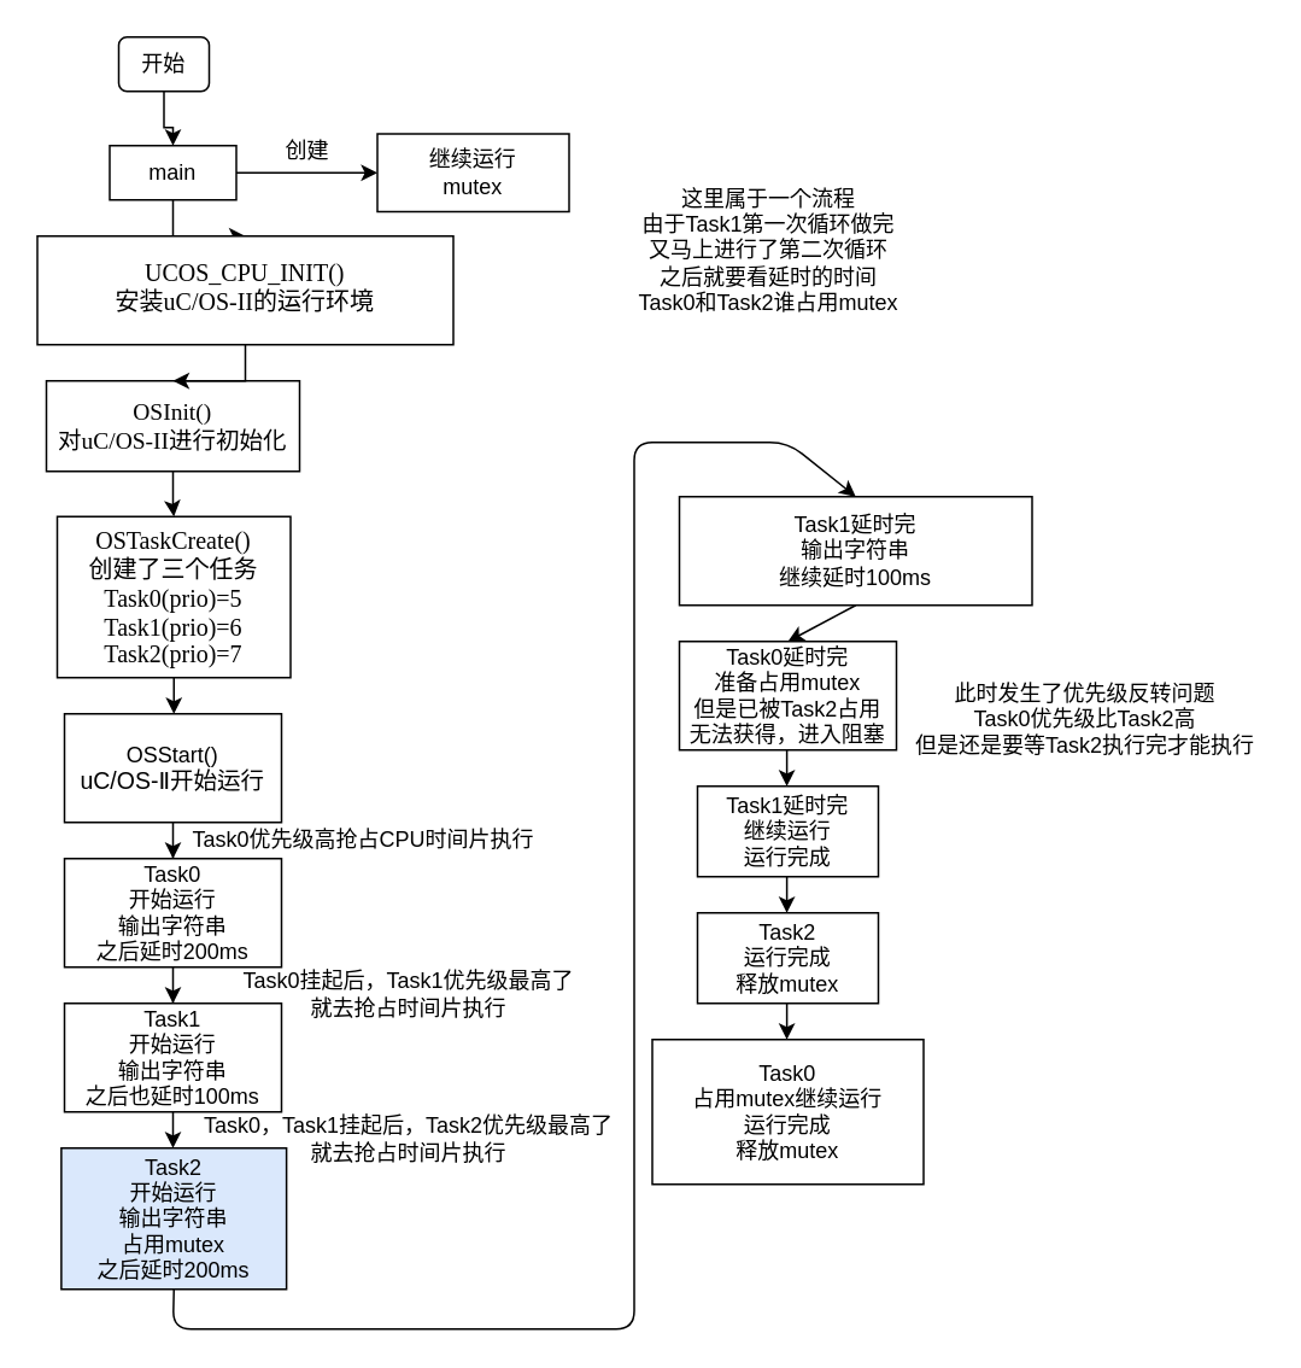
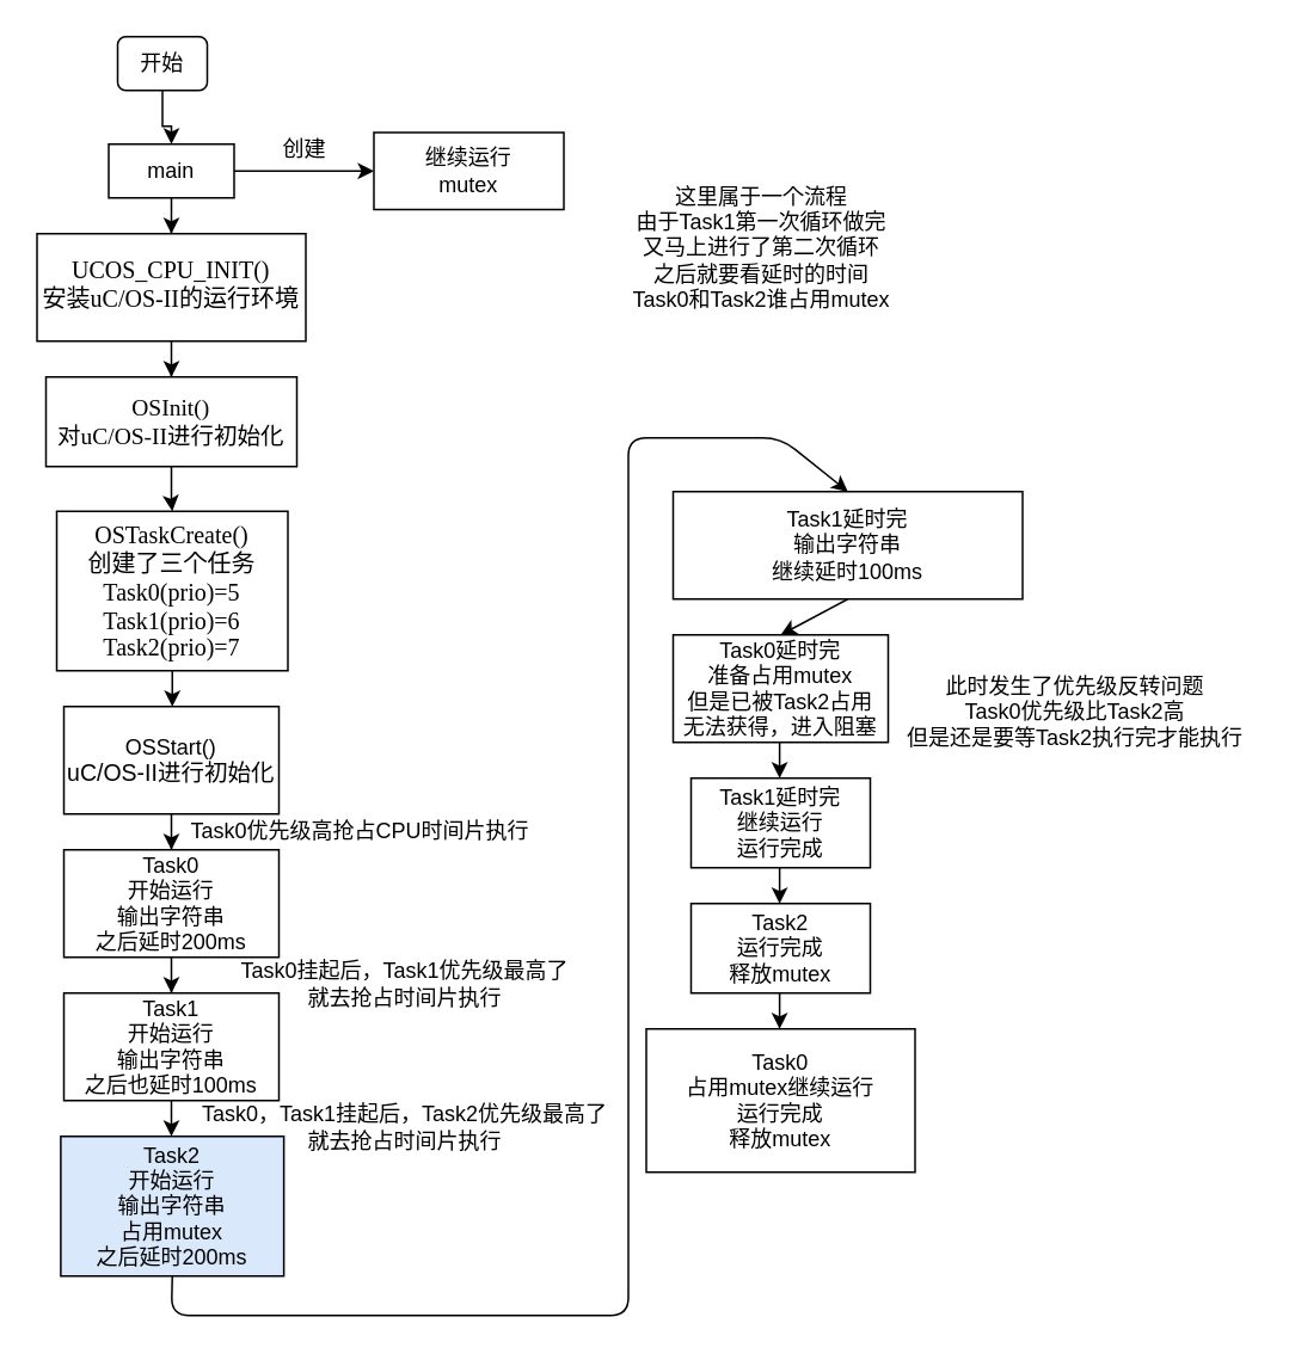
  <mxCell id="0" />
  <mxCell id="1" parent="0" />
  <mxCell id="2" parent="1" style="edgeStyle=orthogonalEdgeStyle;rounded=0;orthogonalLoop=1;jettySize=auto;html=1;entryX=0.5;entryY=0;entryDx=0;entryDy=0;" edge="1" source="3" target="6"><mxGeometry as="geometry" relative="1" /></mxCell>
  <mxCell id="3" value="开始" parent="1" style="rounded=1;whiteSpace=wrap;html=1;" vertex="1"><mxGeometry x="65" y="20" as="geometry" width="50" height="30" /></mxCell>
  <mxCell id="4" parent="1" style="edgeStyle=orthogonalEdgeStyle;rounded=0;orthogonalLoop=1;jettySize=auto;html=1;entryX=0.5;entryY=0;entryDx=0;entryDy=0;" edge="1" source="6" target="18"><mxGeometry as="geometry" relative="1" /></mxCell>
  <mxCell id="5" parent="1" style="edgeStyle=orthogonalEdgeStyle;rounded=0;orthogonalLoop=1;jettySize=auto;html=1;entryX=0;entryY=0.5;entryDx=0;entryDy=0;" edge="1" source="6" target="21"><mxGeometry as="geometry" relative="1" /></mxCell>
  <mxCell id="6" value="main" parent="1" style="rounded=0;whiteSpace=wrap;html=1;" vertex="1"><mxGeometry as="geometry" x="60" y="80" width="70" height="30" /></mxCell>
  <mxCell id="7" parent="1" style="edgeStyle=orthogonalEdgeStyle;rounded=0;orthogonalLoop=1;jettySize=auto;html=1;entryX=0.5;entryY=0;entryDx=0;entryDy=0;" edge="1" source="8" target="23"><mxGeometry as="geometry" relative="1" /></mxCell>
  <mxCell id="8" value="Task1&lt;br&gt;开始运行&lt;br&gt;输出字符串&lt;br&gt;之后也延时100ms" parent="1" style="rounded=0;whiteSpace=wrap;html=1;" vertex="1"><mxGeometry as="geometry" x="35" y="554" width="120" height="60" /></mxCell>
  <mxCell id="9" parent="1" style="edgeStyle=orthogonalEdgeStyle;rounded=0;orthogonalLoop=1;jettySize=auto;html=1;entryX=0.5;entryY=0;entryDx=0;entryDy=0;" edge="1" source="10" target="8"><mxGeometry as="geometry" relative="1" /></mxCell>
  <mxCell id="10" value="Task0&lt;br&gt;开始运行&lt;br&gt;输出字符串&lt;br&gt;之后延时200ms" parent="1" style="rounded=0;whiteSpace=wrap;html=1;" vertex="1"><mxGeometry as="geometry" x="35" y="474" width="120" height="60" /></mxCell>
  <mxCell id="11" parent="1" style="edgeStyle=orthogonalEdgeStyle;rounded=0;orthogonalLoop=1;jettySize=auto;html=1;entryX=0.5;entryY=0;entryDx=0;entryDy=0;" edge="1" source="12" target="10"><mxGeometry as="geometry" relative="1" /></mxCell>
- <mxCell id="12" value="OSStart()&lt;br&gt;&lt;span lang=&quot;EN-US&quot; style=&quot;text-align: center ; color: rgb(0 , 0 , 0) ; text-transform: none ; text-indent: 0px ; letter-spacing: normal ; font-size: 13px ; font-style: normal ; font-variant: normal ; font-weight: 400 ; text-decoration: none ; word-spacing: 0px&quot;&gt;uC/OS-Ⅱ开始运行&lt;/span&gt;" parent="1" style="rounded=0;whiteSpace=wrap;html=1;" vertex="1"><mxGeometry as="geometry" x="35" y="394" width="120" height="60" /></mxCell>
+ <mxCell id="12" value="OSStart()&lt;br&gt;&lt;span lang=&quot;EN-US&quot; style=&quot;text-align: center ; color: rgb(0 , 0 , 0) ; text-transform: none ; text-indent: 0px ; letter-spacing: normal ; font-size: 13px ; font-style: normal ; font-variant: normal ; font-weight: 400 ; text-decoration: none ; word-spacing: 0px&quot;&gt;uC/OS-II进行初始化&lt;/span&gt;" parent="1" style="rounded=0;whiteSpace=wrap;html=1;" vertex="1"><mxGeometry as="geometry" x="35" y="394" width="120" height="60" /></mxCell>
  <mxCell id="13" parent="1" style="edgeStyle=orthogonalEdgeStyle;rounded=0;orthogonalLoop=1;jettySize=auto;html=1;entryX=0.5;entryY=0;entryDx=0;entryDy=0;" edge="1" source="14" target="12"><mxGeometry as="geometry" relative="1" /></mxCell>
  <mxCell id="14" value="&lt;span lang=&quot;EN-US&quot; style=&quot;font-size: 10.0pt ; font-family: &amp;#34;times new roman&amp;#34; , serif&quot;&gt;OSTaskCreate()&lt;br&gt;创建了三个任务&lt;br&gt;Task0(prio)=5&lt;br&gt;Task1(prio)=6&lt;br&gt;Task2(prio)=7&lt;br&gt;&lt;/span&gt;" parent="1" style="rounded=0;whiteSpace=wrap;html=1;" vertex="1"><mxGeometry as="geometry" x="31" y="285" width="129" height="89" /></mxCell>
  <mxCell id="15" parent="1" style="edgeStyle=orthogonalEdgeStyle;rounded=0;orthogonalLoop=1;jettySize=auto;html=1;entryX=0.5;entryY=0;entryDx=0;entryDy=0;" edge="1" source="16" target="14"><mxGeometry as="geometry" relative="1" /></mxCell>
  <mxCell id="16" value="&lt;span lang=&quot;EN-US&quot; style=&quot;font-family: &amp;#34;times new roman&amp;#34; , serif ; font-size: 13px&quot;&gt;&lt;font style=&quot;font-size: 13px&quot;&gt;&lt;font style=&quot;font-size: 13px&quot;&gt;&lt;font style=&quot;font-size: 13px&quot;&gt;OSInit()&lt;br&gt;对&lt;span lang=&quot;EN-US&quot; style=&quot;text-align: center ; color: rgb(0 , 0 , 0) ; text-transform: none ; text-indent: 0px ; letter-spacing: normal ; font-style: normal ; font-variant: normal ; font-weight: 400 ; text-decoration: none ; word-spacing: 0px&quot;&gt;uC/OS-II进行初始化&lt;/span&gt;&lt;/font&gt;&lt;/font&gt;&lt;/font&gt;&lt;/span&gt;" parent="1" style="rounded=0;whiteSpace=wrap;html=1;" vertex="1"><mxGeometry as="geometry" x="25" y="210" width="140" height="50" /></mxCell>
  <mxCell id="17" parent="1" style="edgeStyle=orthogonalEdgeStyle;rounded=0;orthogonalLoop=1;jettySize=auto;html=1;entryX=0.5;entryY=0;entryDx=0;entryDy=0;" edge="1" source="18" target="16"><mxGeometry as="geometry" relative="1" /></mxCell>
- <mxCell id="18" value="&lt;span lang=&quot;EN-US&quot; style=&quot;font-family: &amp;#34;times new roman&amp;#34; , serif ; font-size: 13.33px&quot;&gt;&lt;font style=&quot;font-size: 13.33px&quot;&gt;&lt;font style=&quot;font-size: 13.33px&quot;&gt;&lt;font style=&quot;font-size: 13.33px&quot;&gt;&lt;font style=&quot;font-size: 13.33px&quot;&gt;&lt;font style=&quot;font-size: 13.33px&quot;&gt;UCOS_CPU_INIT()&lt;br&gt;安装&lt;span lang=&quot;EN-US&quot; style=&quot;font-family: &amp;#34;times new roman&amp;#34; , serif&quot;&gt;uC/OS-II的运行环境&lt;/span&gt;&lt;/font&gt;&lt;/font&gt;&lt;/font&gt;&lt;/font&gt;&lt;/font&gt;&lt;b&gt;&lt;i&gt;&lt;u&gt;&lt;sub&gt;&lt;sup style=&quot;font-size: 13.33px&quot;&gt;&lt;strike&gt;&lt;br&gt;&lt;/strike&gt;&lt;/sup&gt;&lt;/sub&gt;&lt;/u&gt;&lt;/i&gt;&lt;/b&gt;&lt;/span&gt;" parent="1" style="rounded=0;whiteSpace=wrap;html=1;" vertex="1"><mxGeometry x="20" y="130" as="geometry" width="230" height="60" /></mxCell>
+ <mxCell id="18" value="&lt;span lang=&quot;EN-US&quot; style=&quot;font-family: &amp;#34;times new roman&amp;#34; , serif ; font-size: 13.33px&quot;&gt;&lt;font style=&quot;font-size: 13.33px&quot;&gt;&lt;font style=&quot;font-size: 13.33px&quot;&gt;&lt;font style=&quot;font-size: 13.33px&quot;&gt;&lt;font style=&quot;font-size: 13.33px&quot;&gt;&lt;font style=&quot;font-size: 13.33px&quot;&gt;UCOS_CPU_INIT()&lt;br&gt;安装&lt;span lang=&quot;EN-US&quot; style=&quot;font-family: &amp;#34;times new roman&amp;#34; , serif&quot;&gt;uC/OS-II的运行环境&lt;/span&gt;&lt;/font&gt;&lt;/font&gt;&lt;/font&gt;&lt;/font&gt;&lt;/font&gt;&lt;b&gt;&lt;i&gt;&lt;u&gt;&lt;sub&gt;&lt;sup style=&quot;font-size: 13.33px&quot;&gt;&lt;strike&gt;&lt;br&gt;&lt;/strike&gt;&lt;/sup&gt;&lt;/sub&gt;&lt;/u&gt;&lt;/i&gt;&lt;/b&gt;&lt;/span&gt;" parent="1" style="rounded=0;whiteSpace=wrap;html=1;" vertex="1"><mxGeometry as="geometry" x="20" y="130" width="150" height="60" /></mxCell>
  <mxCell id="19" value="Task0优先级高抢占CPU时间片执行" parent="1" style="text;html=1;align=center;verticalAlign=middle;resizable=0;points=[];autosize=1;" vertex="1"><mxGeometry as="geometry" x="100" y="454" width="200" height="20" /></mxCell>
  <mxCell id="20" value="Task0挂起后，Task1优先级最高了&lt;br&gt;就去抢占时间片执行" parent="1" style="text;html=1;align=center;verticalAlign=middle;resizable=0;points=[];autosize=1;" vertex="1"><mxGeometry as="geometry" x="125" y="534" width="200" height="30" /></mxCell>
  <mxCell id="21" value="继续运行&lt;br&gt;mutex" parent="1" style="rounded=0;whiteSpace=wrap;html=1;" vertex="1"><mxGeometry as="geometry" x="208" y="73.5" width="106" height="43" /></mxCell>
  <mxCell id="22" value="创建" parent="1" style="text;html=1;align=center;verticalAlign=middle;resizable=0;points=[];autosize=1;" vertex="1"><mxGeometry as="geometry" x="152" y="73.5" width="34" height="18" /></mxCell>
  <mxCell id="23" value="Task2&lt;br&gt;开始运行&lt;br&gt;输出字符串&lt;br&gt;占用mutex&lt;br&gt;之后延时200ms" parent="1" style="rounded=0;whiteSpace=wrap;html=1;fillColor=#dae8fc;" vertex="1"><mxGeometry as="geometry" x="33.25" y="634" width="124.5" height="78" /></mxCell>
  <mxCell id="24" value="Task0，Task1挂起后，Task2优先级最高了&lt;br&gt;就去抢占时间片执行" parent="1" style="text;html=1;align=center;verticalAlign=middle;resizable=0;points=[];autosize=1;" vertex="1"><mxGeometry as="geometry" x="105" y="614" width="240" height="30" /></mxCell>
  <mxCell id="25" value="Task1延时完&lt;br&gt;输出字符串&lt;br&gt;继续延时100ms" parent="1" style="rounded=0;whiteSpace=wrap;html=1;" vertex="1"><mxGeometry x="375" y="274" as="geometry" width="195" height="60" /></mxCell>
  <mxCell id="26" value="Task0延时完&lt;br&gt;准备占用mutex&lt;br&gt;但是已被Task2占用&lt;br&gt;无法获得，进入阻塞" parent="1" style="rounded=0;whiteSpace=wrap;html=1;" vertex="1"><mxGeometry as="geometry" x="375" y="354" width="120" height="60" /></mxCell>
  <mxCell id="27" value="Task2&lt;br&gt;运行完成&lt;br&gt;释放mutex" parent="1" style="rounded=0;whiteSpace=wrap;html=1;" vertex="1"><mxGeometry as="geometry" x="385" y="504" width="100" height="50" /></mxCell>
  <mxCell id="28" value="Task0&lt;br&gt;占用mutex继续运行&lt;br&gt;运行完成&lt;br&gt;释放mutex" parent="1" style="rounded=0;whiteSpace=wrap;html=1;" vertex="1"><mxGeometry as="geometry" x="360" y="574" width="150" height="80" /></mxCell>
  <mxCell id="29" value="Task1延时完&lt;br&gt;继续运行&lt;br&gt;运行完成" parent="1" style="rounded=0;whiteSpace=wrap;html=1;" vertex="1"><mxGeometry as="geometry" x="385" y="434" width="100" height="50" /></mxCell>
  <mxCell id="30" value="" parent="1" style="endArrow=classic;html=1;exitX=0.5;exitY=1;exitDx=0;exitDy=0;entryX=0.5;entryY=0;entryDx=0;entryDy=0;" edge="1" source="23" target="25"><mxGeometry as="geometry" width="50" height="50" relative="1"><mxPoint as="sourcePoint" x="270" y="724" /><mxPoint as="targetPoint" x="320" y="674" /><Array as="points"><mxPoint x="95" y="734" /><mxPoint x="350" y="734" /><mxPoint x="350" y="244" /><mxPoint x="435" y="244" /></Array></mxGeometry></mxCell>
  <mxCell id="31" value="" parent="1" style="endArrow=classic;html=1;exitX=0.5;exitY=1;exitDx=0;exitDy=0;entryX=0.5;entryY=0;entryDx=0;entryDy=0;" edge="1" source="25" target="26"><mxGeometry as="geometry" width="50" height="50" relative="1"><mxPoint as="sourcePoint" x="580" y="404" /><mxPoint as="targetPoint" x="630" y="354" /></mxGeometry></mxCell>
  <mxCell id="32" value="" parent="1" style="endArrow=classic;html=1;exitX=0.5;exitY=1;exitDx=0;exitDy=0;entryX=0.5;entryY=0;entryDx=0;entryDy=0;" edge="1"><mxGeometry as="geometry" width="50" height="50" relative="1"><mxPoint as="sourcePoint" x="434.41" y="414" /><mxPoint as="targetPoint" x="434.41" y="434" /></mxGeometry></mxCell>
  <mxCell id="33" value="" parent="1" style="endArrow=classic;html=1;exitX=0.5;exitY=1;exitDx=0;exitDy=0;entryX=0.5;entryY=0;entryDx=0;entryDy=0;" edge="1"><mxGeometry as="geometry" width="50" height="50" relative="1"><mxPoint as="sourcePoint" x="434.41" y="484" /><mxPoint as="targetPoint" x="434.41" y="504" /></mxGeometry></mxCell>
  <mxCell id="34" value="" parent="1" style="endArrow=classic;html=1;exitX=0.5;exitY=1;exitDx=0;exitDy=0;entryX=0.5;entryY=0;entryDx=0;entryDy=0;" edge="1"><mxGeometry as="geometry" width="50" height="50" relative="1"><mxPoint as="sourcePoint" x="434.41" y="554" /><mxPoint as="targetPoint" x="434.41" y="574" /></mxGeometry></mxCell>
  <mxCell id="35" value="这里属于一个流程&lt;br&gt;由于Task1第一次循环做完&lt;br&gt;又马上进行了第二次循环&lt;br&gt;之后就要看延时的时间&lt;br&gt;Task0和Task2谁占用mutex" parent="1" style="text;html=1;align=center;verticalAlign=middle;resizable=0;points=[];autosize=1;" vertex="1"><mxGeometry as="geometry" x="347" y="101" width="153" height="74" /></mxCell>
  <mxCell id="36" value="此时发生了优先级反转问题&lt;br&gt;Task0优先级比Task2高&lt;br&gt;但是还是要等Task2执行完才能执行" parent="1" style="text;html=1;align=center;verticalAlign=middle;resizable=0;points=[];autosize=1;" vertex="1"><mxGeometry as="geometry" x="500" y="374" width="197" height="46" /></mxCell>
